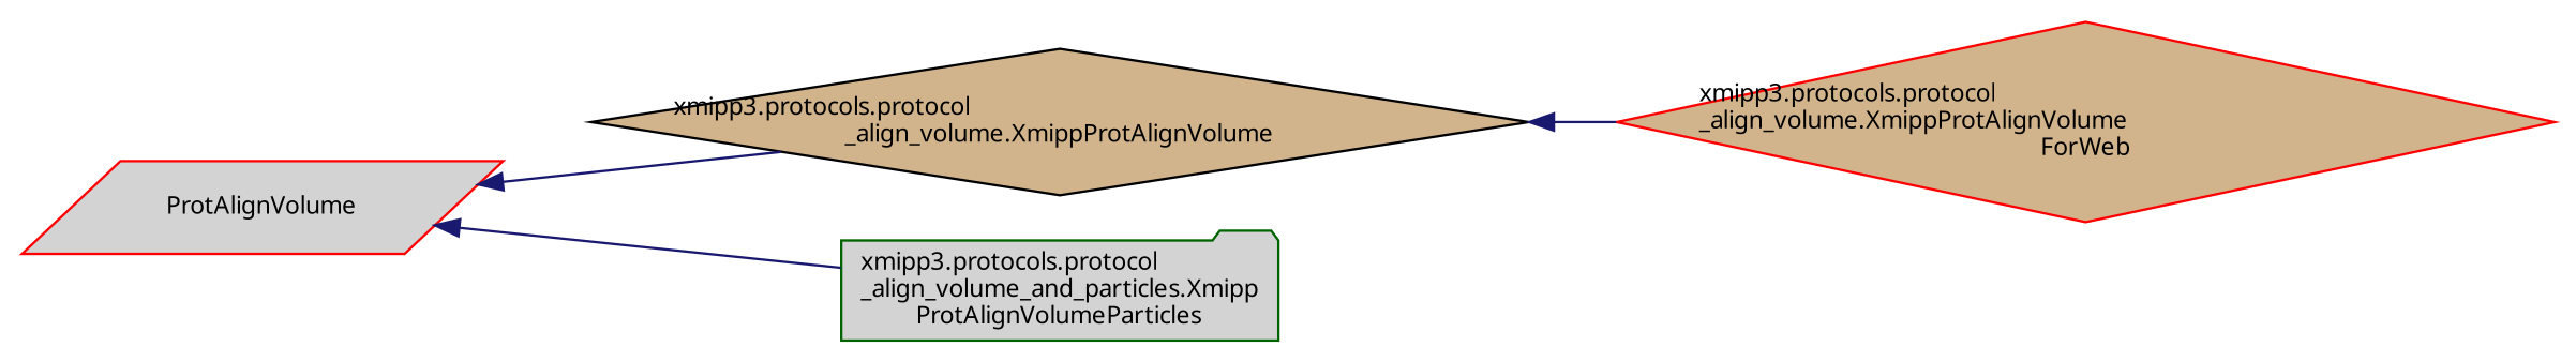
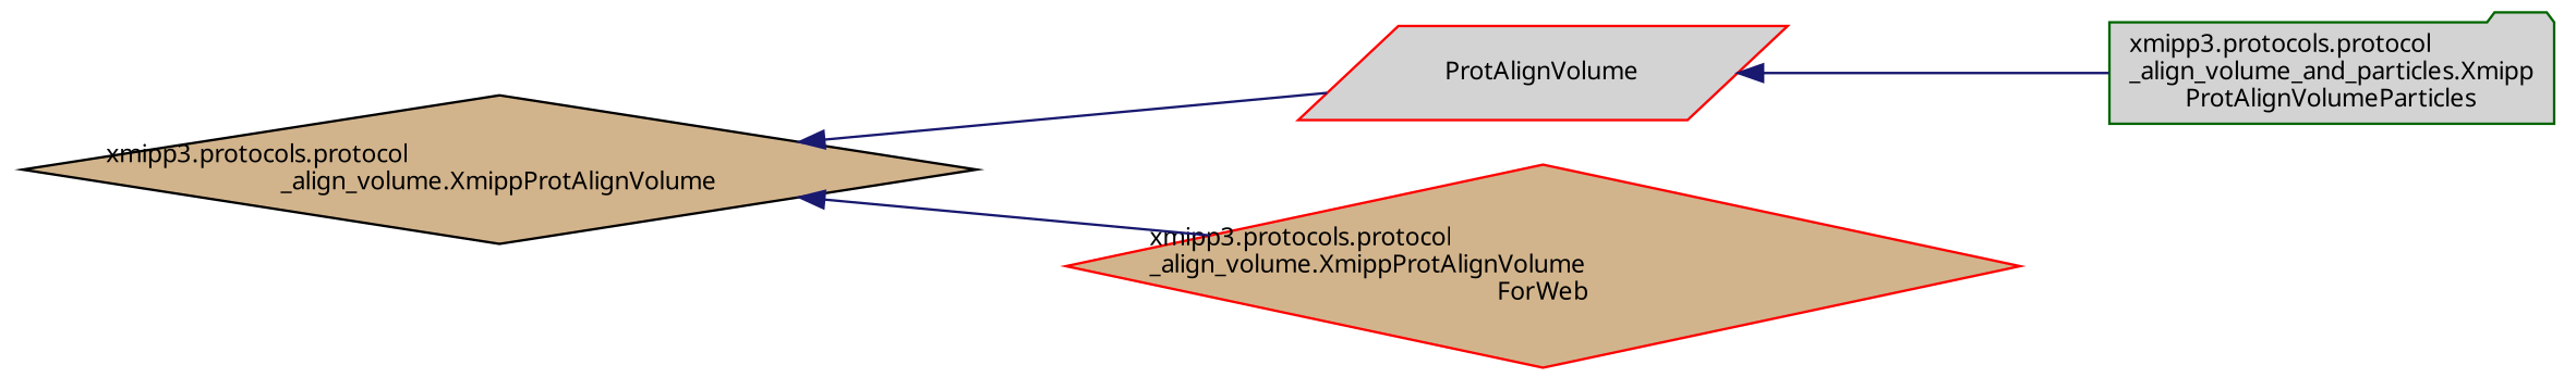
  digraph {
    rankdir=LR
    fontname="Noto Sans"
    node [color=red fillcolor=lightgrey fontname="Noto Sans" fontsize=10 shape=diamond style=filled]
    edge [color=midnightblue dir=back fontname="Noto Sans" fontsize=10 labelfontname=Helvetica labelfontsize=10 style=solid]
    n1 [height=0.2 label=ProtAlignVolume shape=parallelogram width=0.4]
    n2 [color=black fillcolor=tan height=0.2 label="xmipp3.protocols.protocol\l_align_volume.XmippProtAlignVolume" width=0.4]
    n3 [color=darkgreen height=0.2 label="xmipp3.protocols.protocol\l_align_volume_and_particles.Xmipp\lProtAlignVolumeParticles" shape=folder width=0.4]
    n4 [fillcolor=tan height=0.2 label="xmipp3.protocols.protocol\l_align_volume.XmippProtAlignVolume\lForWeb" width=0.4]
-   n1 -> n2
+   n2 -> n1
    n1 -> n3
    n2 -> n4
  }
